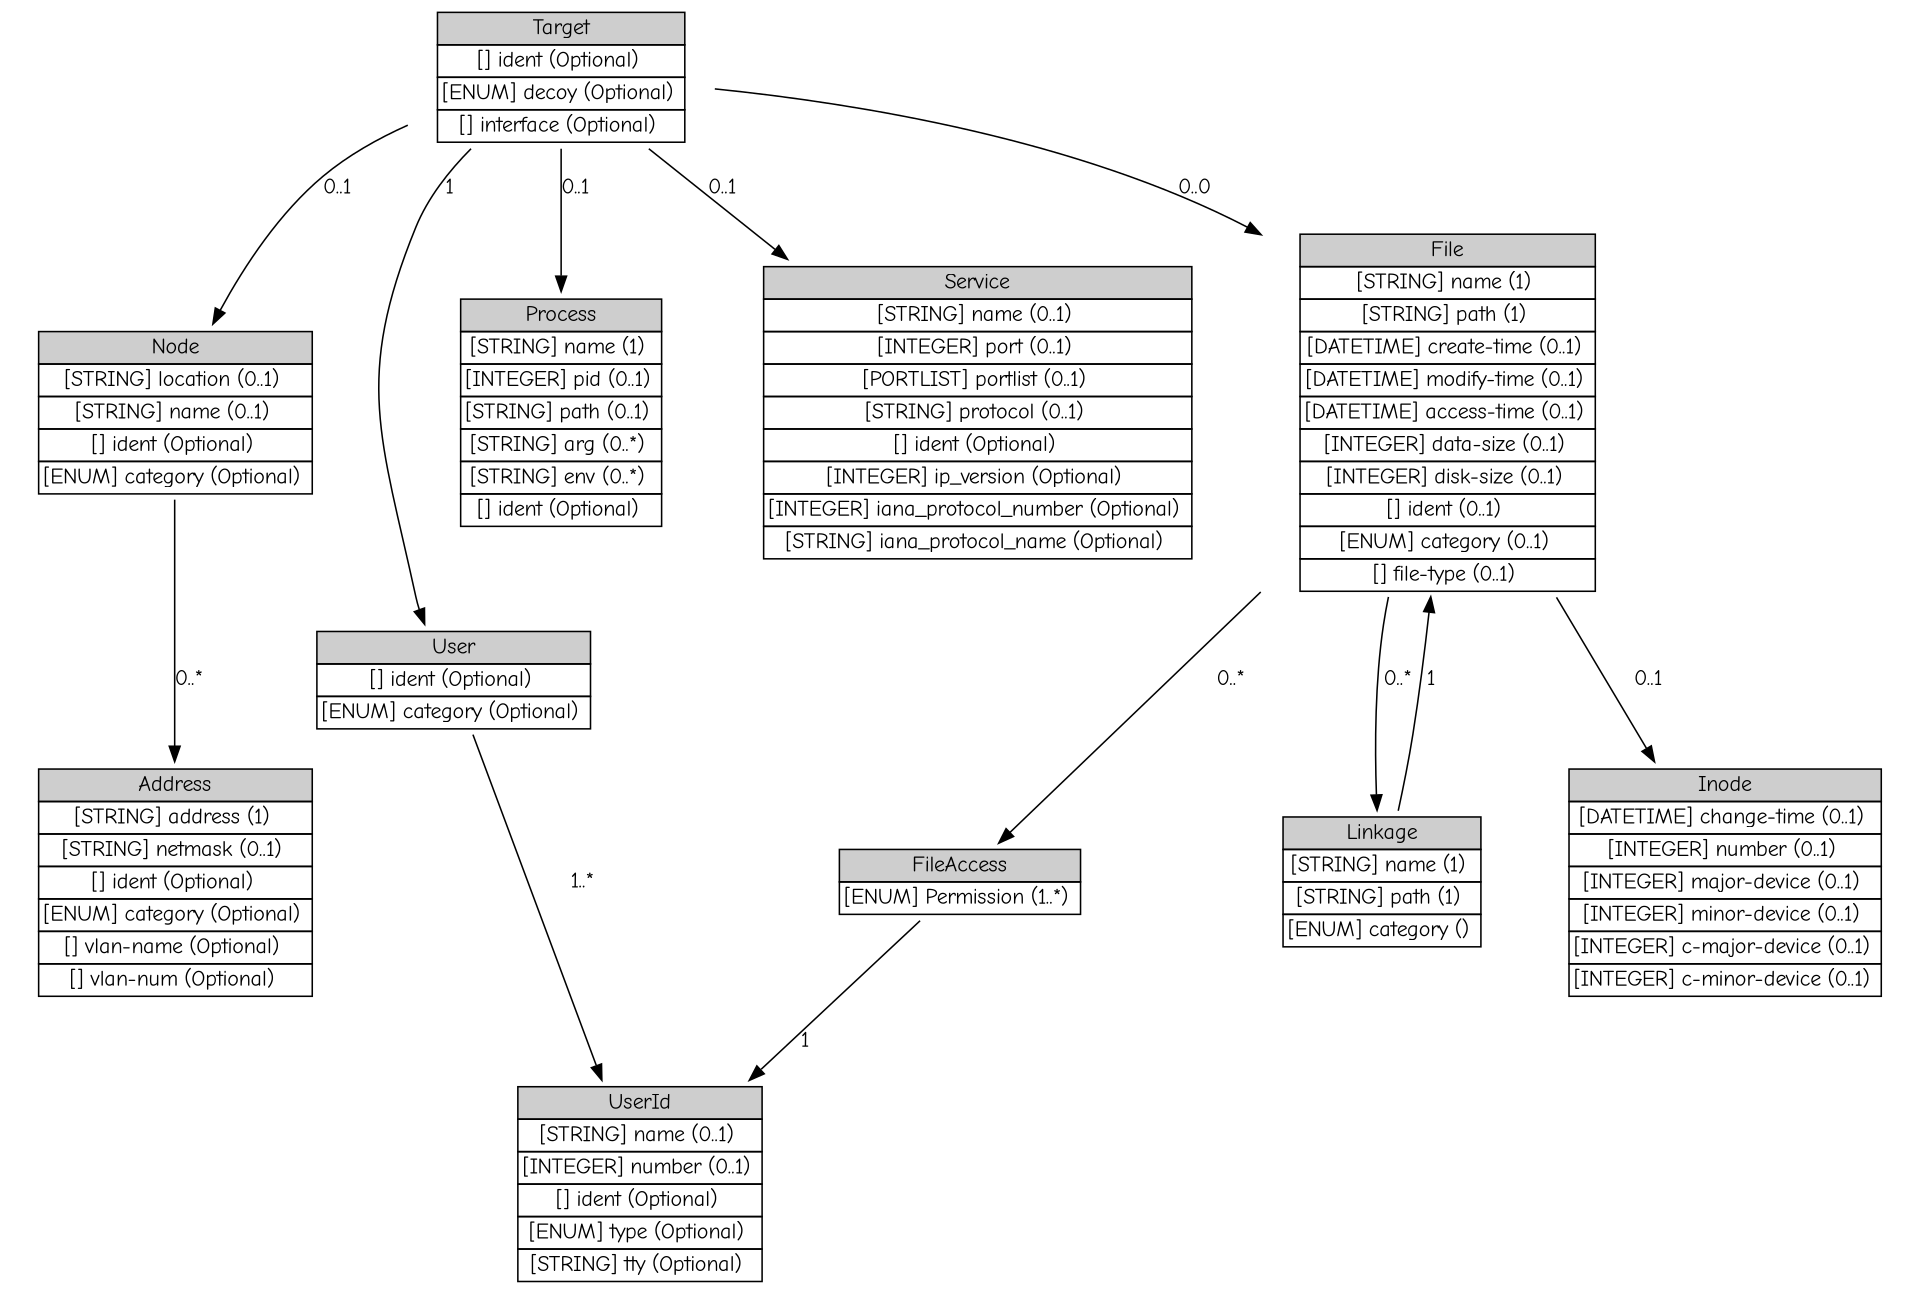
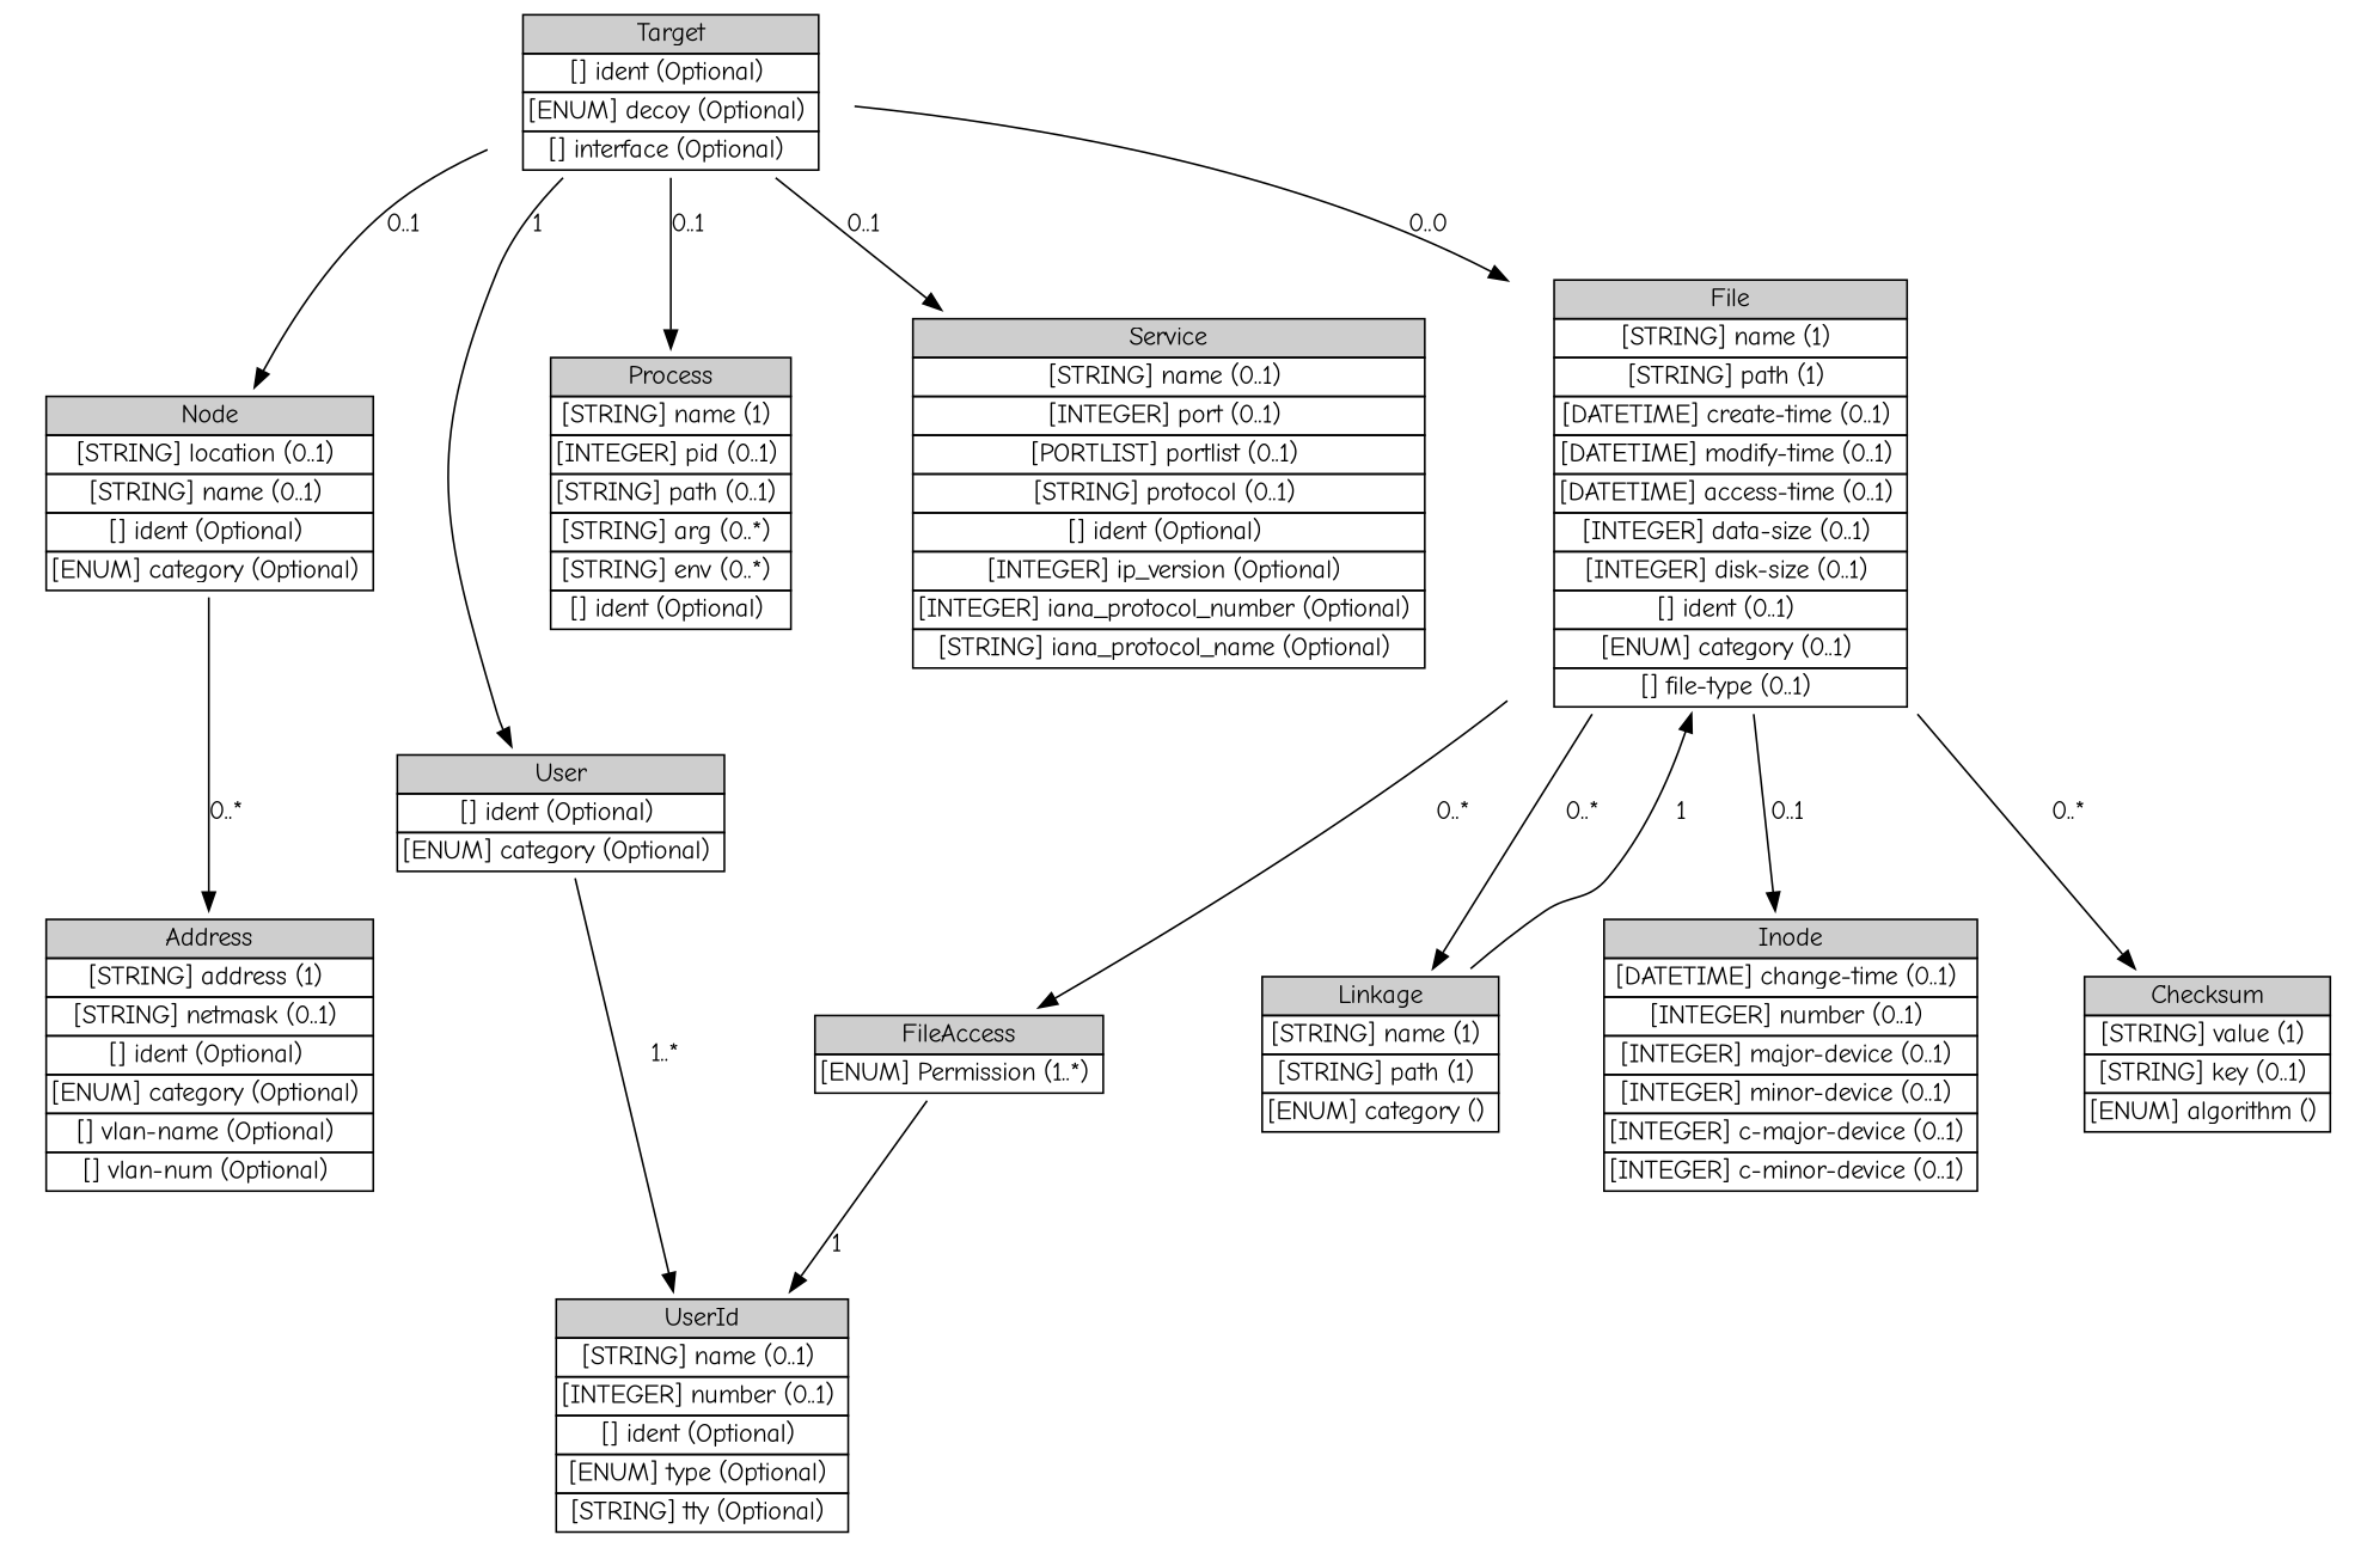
  digraph {
    fontname="Comic Neue"
    rankdir=TB
    node [fontname="Comic Neue" shape=plaintext]
    edge [fontname="Comic Neue"]
    n1 [height=1.2361 label=<<table BORDER="0" CELLBORDER="1" CELLSPACING="0"> <tr > <td BGCOLOR="#CECECE" HREF="#" TITLE="The Target class contains information about the possible target(s) of the event(s) that generated an alert. An event may have more than one target (e.g., in the case of a port sweep). ">Target</td> </tr>" %<tr><td HREF="#" TITLE="A unique identifier for this target, see Section 3.2.9.">[] ident (Optional) </td></tr>%<tr><td HREF="#" TITLE="An indication of whether the target is, as far as the analyzer can determine, a decoy.  The permitted values for this attribute are shown below.  The default value is &quot;unknown&quot;.  (See also Section 10.)">[ENUM] decoy (Optional) </td></tr>%<tr><td HREF="#" TITLE="May be used by a network-based analyzer with multiple interfaces to indicate which interface this target was seen on.">[] interface (Optional) </td></tr>%</table>> width=2.75]
    n2 [height=1.5139 label=<<table BORDER="0" CELLBORDER="1" CELLSPACING="0"> <tr > <td BGCOLOR="#CECECE" HREF="#" TITLE="The Node class is used to identify hosts and other network devices (routers, switches, etc.). ">Node</td> </tr>" %<tr><td HREF="#" TITLE="The location of the equipment.">[STRING] location (0..1) </td></tr>%<tr><td HREF="#" TITLE="The name of the equipment.  This information MUST be provided if no Address information is given.">[STRING] name (0..1) </td></tr>%<tr><td HREF="#" TITLE="A unique identifier for the node; see Section 3.2.9.">[] ident (Optional) </td></tr>%<tr><td HREF="#" TITLE="The &quot;domain&quot; from which the name information was obtained, if relevant.  The permitted values for this attribute are shown in the table below.  The default value is &quot;unknown&quot;. (See also Section 10 for extensions to the table.)">[ENUM] category (Optional) </td></tr>%</table>> width=3.0278]
    n3 [height=0.95833 label=<<table BORDER="0" CELLBORDER="1" CELLSPACING="0"> <tr > <td BGCOLOR="#CECECE" HREF="#" TITLE="The User class is used to describe users. It is primarily used as a &quot;container&quot; class for the UserId aggregate class, as shown in Figure 16. ">User</td> </tr>" %<tr><td HREF="#" TITLE="A unique identifier for the user; see Section 3.2.9.">[] ident (Optional) </td></tr>%<tr><td HREF="#" TITLE="The type of user represented.  The permitted values for this attribute are shown below.  The default value is &quot;unknown&quot;. (See also Section 10.)">[ENUM] category (Optional) </td></tr>%</table>> width=3.0278]
    n4 [height=2.0694 label=<<table BORDER="0" CELLBORDER="1" CELLSPACING="0"> <tr > <td BGCOLOR="#CECECE" HREF="#" TITLE="The Process class is used to describe processes being executed on sources, targets, and analyzers. ">Process</td> </tr>" %<tr><td HREF="#" TITLE="The name of the program being executed. This is a short name; path and argument information are provided elsewhere.">[STRING] name (1) </td></tr>%<tr><td HREF="#" TITLE="The process identifier of the process.">[INTEGER] pid (0..1) </td></tr>%<tr><td HREF="#" TITLE="The full path of the program being executed.">[STRING] path (0..1) </td></tr>%<tr><td HREF="#" TITLE="A command-line argument to the program. Multiple arguments may be specified (they are assumed to have occurred in the same order they are provided) with multiple uses of arg.">[STRING] arg (0..*) </td></tr>%<tr><td HREF="#" TITLE="An environment string associated with the process; generally of the format &quot;VARIABLE=value&quot;.  Multiple environment strings may be specified with multiple uses of env.">[STRING] env (0..*) </td></tr>%<tr><td HREF="#" TITLE="A unique identifier for the process; see Section 3.2.9.">[] ident (Optional) </td></tr>%</table>> width=2.3611]
    n5 [height=2.625 label=<<table BORDER="0" CELLBORDER="1" CELLSPACING="0"> <tr > <td BGCOLOR="#CECECE" HREF="#" TITLE="The Service class describes network services on sources and targets. It can identify services by name, port, and protocol. When Service occurs as an aggregate class of Source, it is understood that the service is one from which activity of interest is originating; and that the service is &quot;attached&quot; to the Node, Process, and User information also contained in Source. Likewise, when Service occurs as an aggregate class of Target, it is understood that the service is one to which activity of interest is being directed; and that the service is &quot;attached&quot; to the Node, Process, and User information also contained in Target. If Service occurs in both Source and Target, then information in both locations should be the same. If information is the same in both locations and implementers wish to carry it in only one location, they should specify it as an aggregate of the Target class. ">Service</td> </tr>" %<tr><td HREF="#" TITLE="The name of the service.  Whenever possible, the name from the IANA list of well-known ports SHOULD be used.">[STRING] name (0..1) </td></tr>%<tr><td HREF="#" TITLE="The port number being used.">[INTEGER] port (0..1) </td></tr>%<tr><td HREF="#" TITLE="A list of port numbers being used; see Section 3.2.8 for formatting rules.  If a portlist is given, the iana_protocol_number and iana_protocol_name MUST apply to all the elements of the list.">[PORTLIST] portlist (0..1) </td></tr>%<tr><td HREF="#" TITLE="Additional information about the protocol being used.  The intent of the protocol field is to carry additional information related to the protocol being used when the &lt;Service&gt; attributes iana_protocol_number or/and iana_protocol_name are filed.">[STRING] protocol (0..1) </td></tr>%<tr><td HREF="#" TITLE="A unique identifier for the service; see Section 3.2.9.">[] ident (Optional) </td></tr>%<tr><td HREF="#" TITLE="The IP version number.">[INTEGER] ip_version (Optional) </td></tr>%<tr><td HREF="#" TITLE="The IANA protocol number.">[INTEGER] iana_protocol_number (Optional) </td></tr>%<tr><td HREF="#" TITLE="The IANA protocol name.">[STRING] iana_protocol_name (Optional) </td></tr>%</table>> width=4.6111]
    n6 [height=3.1806 label=<<table BORDER="0" CELLBORDER="1" CELLSPACING="0"> <tr > <td BGCOLOR="#CECECE" HREF="#" TITLE="The File class provides specific information about a file or other file-like object that has been created, deleted, or modified on the target. The description can provide either the file settings prior to the event or the file settings at the time of the event, as specified using the &quot;category&quot; attribute. ">File</td> </tr>" %<tr><td HREF="#" TITLE="The name of the file to which the alert applies, not including the path to the file.">[STRING] name (1) </td></tr>%<tr><td HREF="#" TITLE="The full path to the file, including the name.  The path name should be represented in as &quot;universal&quot; a manner as possible, to facilitate processing of the alert.">[STRING] path (1) </td></tr>%<tr><td HREF="#" TITLE="Time the file was created.  Note that this is *not* the Unix &quot;st_ctime&quot; file attribute (which is not file creation time).  The Unix &quot;st_ctime&quot; attribute is contained in the &quot;Inode&quot; class.">[DATETIME] create-time (0..1) </td></tr>%<tr><td HREF="#" TITLE="Time the file was last modified.">[DATETIME] modify-time (0..1) </td></tr>%<tr><td HREF="#" TITLE="Time the file was last accessed.">[DATETIME] access-time (0..1) </td></tr>%<tr><td HREF="#" TITLE="The size of the data, in bytes.  Typically what is meant when referring to file size.  On Unix UFS file systems, this value corresponds to stat.st_size.  On Windows NTFS, this value corresponds to Valid Data Length (VDL).">[INTEGER] data-size (0..1) </td></tr>%<tr><td HREF="#" TITLE="The physical space on disk consumed by the file, in bytes.  On Unix UFS file systems, this value corresponds to 512 * stat.st_blocks.  On Windows NTFS, this value corresponds to End of File (EOF).">[INTEGER] disk-size (0..1) </td></tr>%<tr><td HREF="#" TITLE="A unique identifier for this file; see Section 3.2.9.">[] ident (0..1) </td></tr>%<tr><td HREF="#" TITLE="The type of file system the file resides on.  This attribute governs how path names and other attributes are interpreted.">[ENUM] category (0..1) </td></tr>%<tr><td HREF="#" TITLE="The type of file, as a mime-type.">[] file-type (0..1) </td></tr>%</table>> width=3.3333]
    n7 [height=2.0694 label=<<table BORDER="0" CELLBORDER="1" CELLSPACING="0"> <tr > <td BGCOLOR="#CECECE" HREF="#" TITLE="The Address class is used to represent network, hardware, and application addresses. ">Address</td> </tr>" %<tr><td HREF="#" TITLE="The address information.  The format of this data is governed by the category attribute.">[STRING] address (1) </td></tr>%<tr><td HREF="#" TITLE="The network mask for the address, if appropriate.">[STRING] netmask (0..1) </td></tr>%<tr><td HREF="#" TITLE="A unique identifier for the address; see Section 3.2.9.">[] ident (Optional) </td></tr>%<tr><td HREF="#" TITLE="The type of address represented.  The permitted values for this attribute are shown below.  The default value is &quot;unknown&quot;.  (See also Section 10.)">[ENUM] category (Optional) </td></tr>%<tr><td HREF="#" TITLE="The name of the Virtual LAN to which the address belongs.">[] vlan-name (Optional) </td></tr>%<tr><td HREF="#" TITLE="The number of the Virtual LAN to which the address belongs.">[] vlan-num (Optional) </td></tr>%</table>> width=3.0278]
    n8 [height=1.7917 label=<<table BORDER="0" CELLBORDER="1" CELLSPACING="0"> <tr > <td BGCOLOR="#CECECE" HREF="#" TITLE="The UserId class provides specific information about a user. More than one UserId can be used within the User class to indicate attempts to transition from one user to another, or to provide complete information about a user&#39;s (or process&#39;) privileges. ">UserId</td> </tr>" %<tr><td HREF="#" TITLE="A user or group name.">[STRING] name (0..1) </td></tr>%<tr><td HREF="#" TITLE="A user or group number.">[INTEGER] number (0..1) </td></tr>%<tr><td HREF="#" TITLE="A unique identifier for the user id, see Section 3.2.9.">[] ident (Optional) </td></tr>%<tr><td HREF="#" TITLE="The type of user information represented.  The permitted values for this attribute are shown below.  The default value is &quot;original-user&quot;.  (See also Section 10.)">[ENUM] type (Optional) </td></tr>%<tr><td HREF="#" TITLE="The tty the user is using.">[STRING] tty (Optional) </td></tr>%</table>> width=2.7778]
    n9 [height=0.68056 label=<<table BORDER="0" CELLBORDER="1" CELLSPACING="0"> <tr > <td BGCOLOR="#CECECE" HREF="#" TITLE="The FileAccess class represents the access permissions on a file. The representation is intended to be useful across operating systems. ">FileAccess</td> </tr>" %<tr><td HREF="#" TITLE="Level of access allowed.  The permitted values are shown below.  There is no default value.  (See also Section 10.)">[ENUM] Permission (1..*) </td></tr>%</table>> width=2.75]
    n10 [height=1.2361 label=<<table BORDER="0" CELLBORDER="1" CELLSPACING="0"> <tr > <td BGCOLOR="#CECECE" HREF="#" TITLE="The Linkage class represents file system connections between the file described in the &lt;File&gt; element and other objects in the file system. For example, if the &lt;File&gt; element is a symbolic link or shortcut, then the &lt;Linkage&gt; element should contain the name of the object the link points to. Further information can be provided about the object in the &lt;Linkage&gt; element with another &lt;File&gt; element, if appropriate. ">Linkage</td> </tr>" %<tr><td HREF="#" TITLE="The name of the file system object, not including the path.">[STRING] name (1) </td></tr>%<tr><td HREF="#" TITLE="The full path to the file system object, including the name.  The path name should be represented in as &quot;universal&quot; a manner as possible, to facilitate processing of the alert.">[STRING] path (1) </td></tr>%<tr><td HREF="#" TITLE="Section 10.)">[ENUM] category () </td></tr>%</table>> width=2.2222]
    n11 [height=2.0694 label=<<table BORDER="0" CELLBORDER="1" CELLSPACING="0"> <tr > <td BGCOLOR="#CECECE" HREF="#" TITLE="The Inode class is used to represent the additional information contained in a Unix file system i-node. ">Inode</td> </tr>" %<tr><td HREF="#" TITLE="The time of the last inode change, given by the st_ctime element of &quot;struct stat&quot;.">[DATETIME] change-time (0..1) </td></tr>%<tr><td HREF="#" TITLE="The inode number.">[INTEGER] number (0..1) </td></tr>%<tr><td HREF="#" TITLE="The major device number of the device the file resides on.">[INTEGER] major-device (0..1) </td></tr>%<tr><td HREF="#" TITLE="The minor device number of the device the file resides on.">[INTEGER] minor-device (0..1) </td></tr>%<tr><td HREF="#" TITLE="The major device of the file itself, if it is a character special device.">[INTEGER] c-major-device (0..1) </td></tr>%<tr><td HREF="#" TITLE="The minor device of the file itself, if it is a character special device.">[INTEGER] c-minor-device (0..1) </td></tr>%</table>> width=3.4444]
+   n12 [height=1.2361 label=<<table BORDER="0" CELLBORDER="1" CELLSPACING="0"> <tr > <td BGCOLOR="#CECECE" HREF="#" TITLE="The Checksum class represents checksum information associated with the file. This checksum information can be provided by file integrity checkers, among others. ">Checksum</td> </tr>" %<tr><td HREF="#" TITLE="The value of the checksum.">[STRING] value (1) </td></tr>%<tr><td HREF="#" TITLE="The key to the checksum, if appropriate.">[STRING] key (0..1) </td></tr>%<tr><td HREF="#" TITLE="default value.  (See also Section 10.)">[ENUM] algorithm () </td></tr>%</table>> width=2.3056]
    n1 -> n2 [label="0..1"]
    n1 -> n3 [label=1]
    n1 -> n4 [label="0..1"]
    n1 -> n5 [label="0..1"]
    n1 -> n6 [label="0..0"]
    n2 -> n7 [label="0..*"]
    n3 -> n8 [label="1..*"]
    n6 -> n9 [label="0..*"]
    n6 -> n10 [label="0..*"]
    n6 -> n11 [label="0..1"]
+   n6 -> n12 [label="0..*"]
    n9 -> n8 [label=1]
    n10 -> n6 [label=1]
  }
